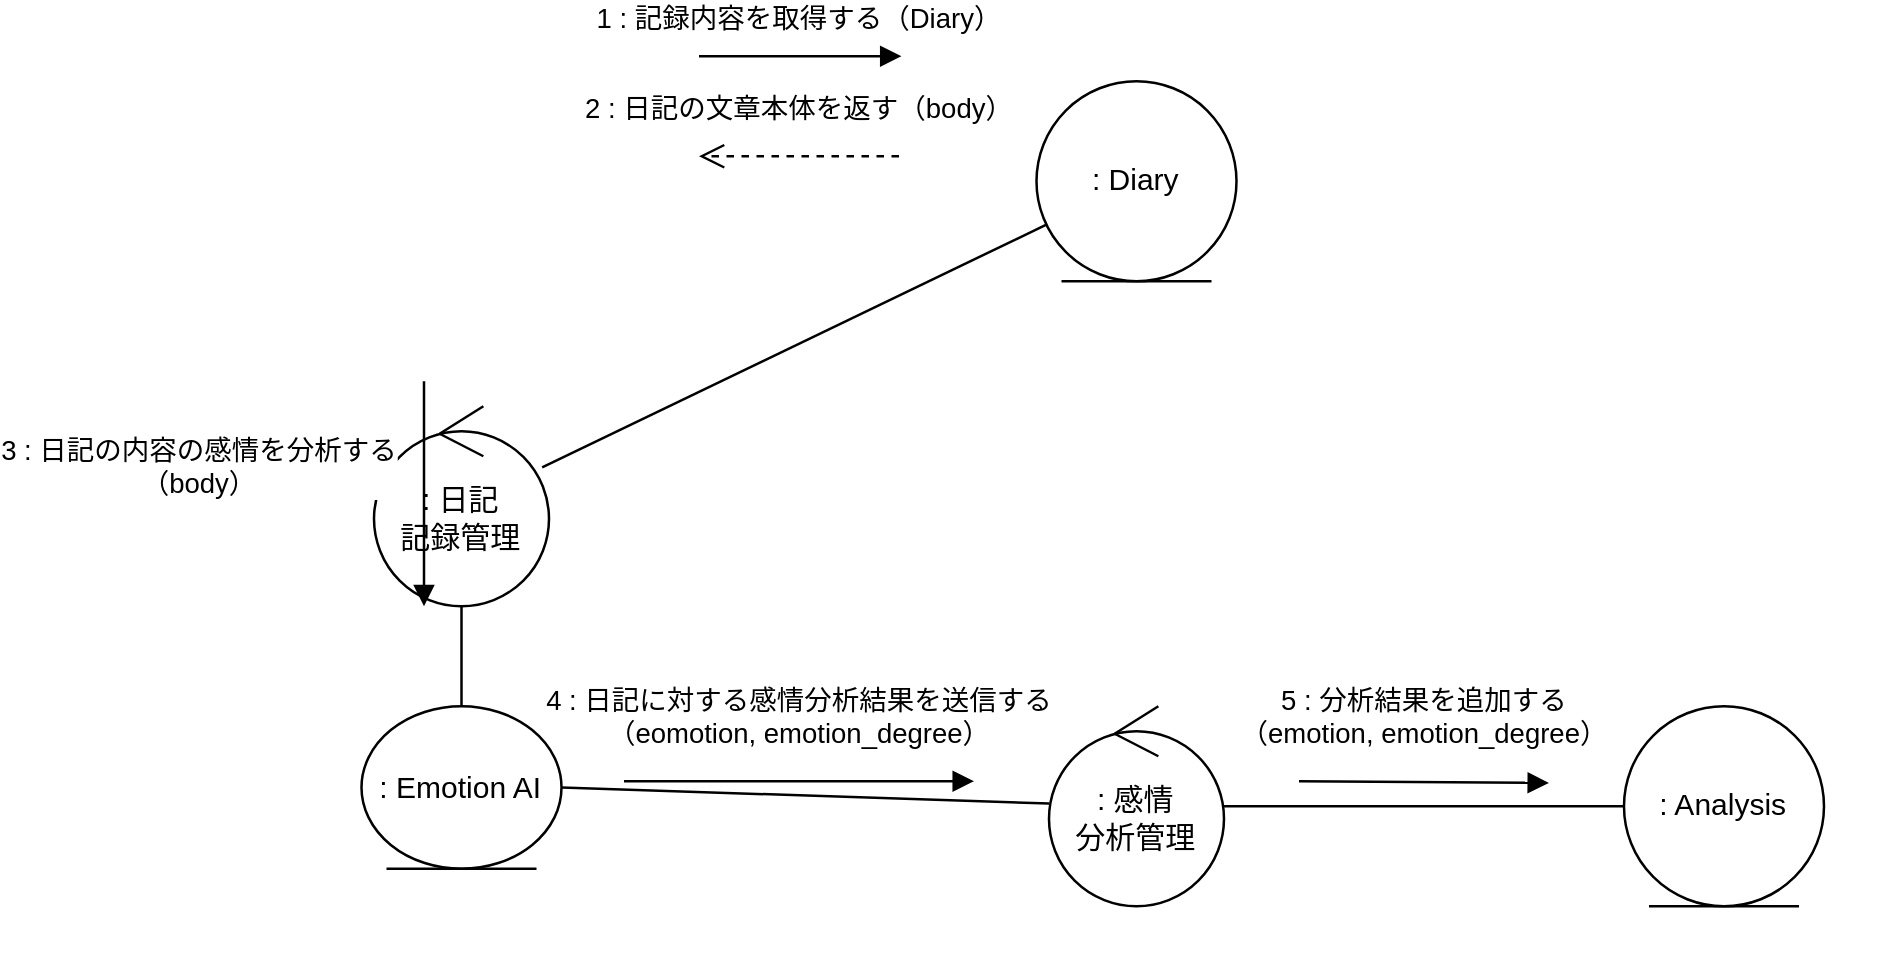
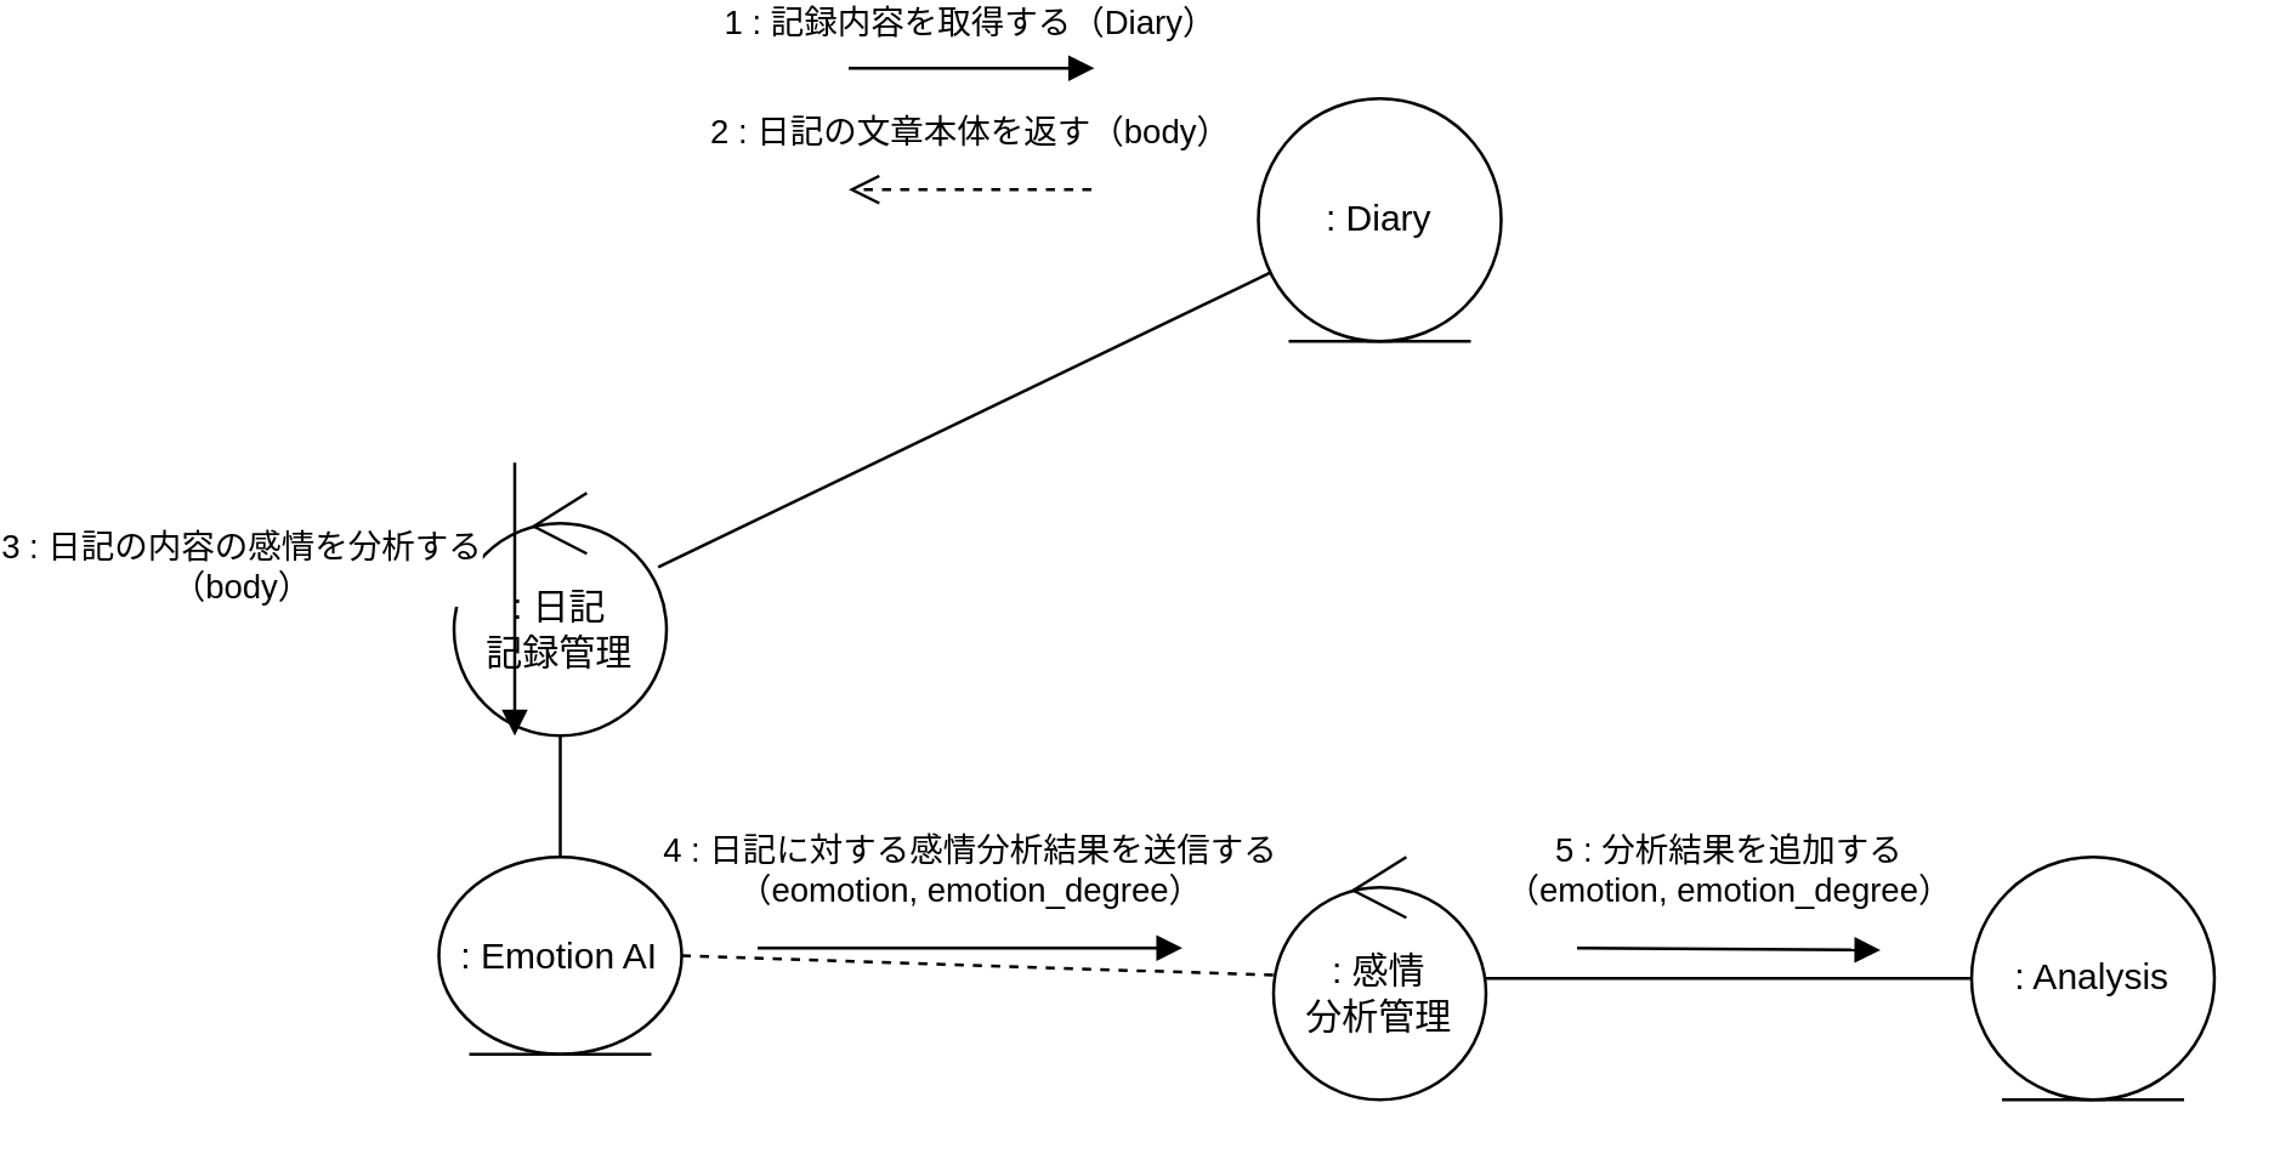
  <mxCell id="0" />
  <mxCell id="1" parent="0" />
- <mxCell id="2" style="edgeStyle=none;html=1;rounded=0;endArrow=none;endFill=0;exitX=1;exitY=0.5;exitDx=0;exitDy=0;" parent="1" source="15" target="12" edge="1"><mxGeometry relative="1" as="geometry"><mxPoint x="75" y="320" as="sourcePoint" /></mxGeometry></mxCell>
+ <mxCell id="2" style="edgeStyle=none;html=1;rounded=0;endArrow=none;endFill=0;exitX=1;exitY=0.5;exitDx=0;exitDy=0;dashed=1;" parent="1" source="15" target="12" edge="1"><mxGeometry relative="1" as="geometry"><mxPoint x="75" y="320" as="sourcePoint" /></mxGeometry></mxCell>
  <mxCell id="3" style="edgeStyle=none;html=1;rounded=0;endArrow=none;endFill=0;" parent="1" source="5" target="6" edge="1"><mxGeometry relative="1" as="geometry" /></mxCell>
  <mxCell id="4" style="edgeStyle=none;rounded=0;html=1;entryX=0.5;entryY=0;entryDx=0;entryDy=0;endArrow=none;endFill=0;" parent="1" source="5" target="15" edge="1"><mxGeometry relative="1" as="geometry"><mxPoint x="60" y="290" as="targetPoint" /></mxGeometry></mxCell>
  <mxCell id="5" value=": 日記&lt;br&gt;記録管理" style="ellipse;shape=umlControl;whiteSpace=wrap;html=1;" parent="1" vertex="1"><mxGeometry x="25" y="160" width="70" height="80" as="geometry" /></mxCell>
  <mxCell id="6" value=": Diary" style="ellipse;shape=umlEntity;whiteSpace=wrap;html=1;" parent="1" vertex="1"><mxGeometry x="290" y="30" width="80" height="80" as="geometry" /></mxCell>
  <mxCell id="7" value="1 : 記録内容を取得する（Diary）" style="html=1;verticalAlign=bottom;endArrow=block;rounded=0;" parent="1" edge="1"><mxGeometry x="-0.012" y="6" width="80" relative="1" as="geometry"><mxPoint x="155" y="20" as="sourcePoint" /><mxPoint x="236" y="20" as="targetPoint" /><mxPoint as="offset" /></mxGeometry></mxCell>
  <mxCell id="8" value="2 : 日記の文章本体を返す（body）" style="html=1;verticalAlign=bottom;endArrow=open;dashed=1;endSize=8;rounded=0;" parent="1" edge="1"><mxGeometry y="-10" relative="1" as="geometry"><mxPoint x="235" y="60" as="sourcePoint" /><mxPoint x="155" y="60" as="targetPoint" /><mxPoint as="offset" /></mxGeometry></mxCell>
  <mxCell id="9" value="3 : 日記の内容の感情を分析する&lt;br&gt;（body）" style="html=1;verticalAlign=bottom;endArrow=block;rounded=0;" parent="1" edge="1"><mxGeometry x="0.111" y="-90" width="80" relative="1" as="geometry"><mxPoint x="45" y="150" as="sourcePoint" /><mxPoint x="45" y="240" as="targetPoint" /><mxPoint as="offset" /></mxGeometry></mxCell>
  <mxCell id="10" value="4 : 日記に対する感情分析結果を送信する&lt;br&gt;（eomotion, emotion_degree）" style="html=1;verticalAlign=bottom;endArrow=block;rounded=0;" parent="1" edge="1"><mxGeometry y="10" width="80" relative="1" as="geometry"><mxPoint x="125" y="310" as="sourcePoint" /><mxPoint x="265" y="310" as="targetPoint" /><mxPoint as="offset" /></mxGeometry></mxCell>
  <mxCell id="11" style="edgeStyle=none;rounded=0;html=1;entryX=0;entryY=0.5;entryDx=0;entryDy=0;endArrow=none;endFill=0;" parent="1" source="12" target="13" edge="1"><mxGeometry relative="1" as="geometry" /></mxCell>
  <mxCell id="12" value=": 感情&lt;br&gt;分析管理" style="ellipse;shape=umlControl;whiteSpace=wrap;html=1;" parent="1" vertex="1"><mxGeometry x="295" y="280" width="70" height="80" as="geometry" /></mxCell>
  <mxCell id="13" value=": Analysis" style="ellipse;shape=umlEntity;whiteSpace=wrap;html=1;" parent="1" vertex="1"><mxGeometry x="525" y="280" width="80" height="80" as="geometry" /></mxCell>
  <mxCell id="14" value="5 : 分析結果を追加する&lt;br&gt;（emotion, emotion_degree）" style="html=1;verticalAlign=bottom;endArrow=block;rounded=0;" parent="1" edge="1"><mxGeometry x="-0.001" y="10" width="80" relative="1" as="geometry"><mxPoint x="395" y="310" as="sourcePoint" /><mxPoint x="495" y="310.69" as="targetPoint" /><mxPoint as="offset" /></mxGeometry></mxCell>
  <mxCell id="15" value=": Emotion AI" style="ellipse;shape=umlEntity;whiteSpace=wrap;html=1;" parent="1" vertex="1"><mxGeometry x="20" y="280" width="80" height="65" as="geometry" /></mxCell>
